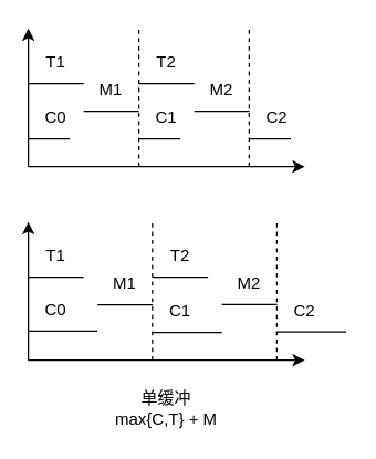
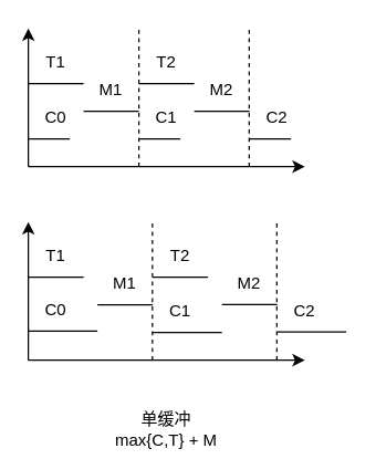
  <mxCell id="0" />
  <mxCell id="1" parent="0" />
  <mxCell id="2" value="" style="endArrow=classic;html=1;rounded=0;" edge="1" parent="1"><mxGeometry width="50" height="50" relative="1" as="geometry"><mxPoint x="20" y="120" as="sourcePoint" /><mxPoint x="220" y="120" as="targetPoint" /></mxGeometry></mxCell>
  <mxCell id="3" value="" style="endArrow=classic;html=1;rounded=0;" edge="1" parent="1"><mxGeometry width="50" height="50" relative="1" as="geometry"><mxPoint x="20" y="120" as="sourcePoint" /><mxPoint x="20" y="20" as="targetPoint" /></mxGeometry></mxCell>
  <mxCell id="4" value="" style="endArrow=none;html=1;rounded=0;" edge="1" parent="1"><mxGeometry width="50" height="50" relative="1" as="geometry"><mxPoint x="20" y="60" as="sourcePoint" /><mxPoint x="60" y="60" as="targetPoint" /></mxGeometry></mxCell>
  <mxCell id="5" value="" style="endArrow=none;html=1;rounded=0;" edge="1" parent="1"><mxGeometry width="50" height="50" relative="1" as="geometry"><mxPoint x="60" y="80" as="sourcePoint" /><mxPoint x="100" y="80" as="targetPoint" /></mxGeometry></mxCell>
  <mxCell id="6" value="" style="endArrow=none;html=1;rounded=0;" edge="1" parent="1"><mxGeometry width="50" height="50" relative="1" as="geometry"><mxPoint x="100" y="100" as="sourcePoint" /><mxPoint x="130" y="100" as="targetPoint" /></mxGeometry></mxCell>
  <mxCell id="7" value="T1" style="text;html=1;strokeColor=none;fillColor=none;align=center;verticalAlign=middle;whiteSpace=wrap;rounded=0;" vertex="1" parent="1"><mxGeometry x="20" y="30" width="40" height="30" as="geometry" /></mxCell>
  <mxCell id="8" value="M1" style="text;html=1;strokeColor=none;fillColor=none;align=center;verticalAlign=middle;whiteSpace=wrap;rounded=0;" vertex="1" parent="1"><mxGeometry x="60" y="50" width="40" height="30" as="geometry" /></mxCell>
  <mxCell id="9" value="C1" style="text;html=1;strokeColor=none;fillColor=none;align=center;verticalAlign=middle;whiteSpace=wrap;rounded=0;" vertex="1" parent="1"><mxGeometry x="100" y="70" width="40" height="30" as="geometry" /></mxCell>
  <mxCell id="10" value="" style="endArrow=none;html=1;rounded=0;" edge="1" parent="1"><mxGeometry width="50" height="50" relative="1" as="geometry"><mxPoint x="100" y="60" as="sourcePoint" /><mxPoint x="140" y="60" as="targetPoint" /></mxGeometry></mxCell>
  <mxCell id="11" value="" style="endArrow=none;html=1;rounded=0;" edge="1" parent="1"><mxGeometry width="50" height="50" relative="1" as="geometry"><mxPoint x="140" y="80" as="sourcePoint" /><mxPoint x="180" y="80" as="targetPoint" /></mxGeometry></mxCell>
  <mxCell id="12" value="" style="endArrow=none;html=1;rounded=0;" edge="1" parent="1"><mxGeometry width="50" height="50" relative="1" as="geometry"><mxPoint x="180" y="100" as="sourcePoint" /><mxPoint x="210" y="100" as="targetPoint" /></mxGeometry></mxCell>
  <mxCell id="13" value="T2" style="text;html=1;strokeColor=none;fillColor=none;align=center;verticalAlign=middle;whiteSpace=wrap;rounded=0;" vertex="1" parent="1"><mxGeometry x="100" y="30" width="40" height="30" as="geometry" /></mxCell>
  <mxCell id="14" value="M2" style="text;html=1;strokeColor=none;fillColor=none;align=center;verticalAlign=middle;whiteSpace=wrap;rounded=0;" vertex="1" parent="1"><mxGeometry x="140" y="50" width="40" height="30" as="geometry" /></mxCell>
  <mxCell id="15" value="C2" style="text;html=1;strokeColor=none;fillColor=none;align=center;verticalAlign=middle;whiteSpace=wrap;rounded=0;" vertex="1" parent="1"><mxGeometry x="180" y="70" width="40" height="30" as="geometry" /></mxCell>
  <mxCell id="16" value="" style="endArrow=none;dashed=1;html=1;rounded=0;" edge="1" parent="1"><mxGeometry width="50" height="50" relative="1" as="geometry"><mxPoint x="100" y="120" as="sourcePoint" /><mxPoint x="100" y="20" as="targetPoint" /></mxGeometry></mxCell>
  <mxCell id="17" value="" style="endArrow=none;dashed=1;html=1;rounded=0;" edge="1" parent="1"><mxGeometry width="50" height="50" relative="1" as="geometry"><mxPoint x="179.77" y="120" as="sourcePoint" /><mxPoint x="179.77" y="20" as="targetPoint" /></mxGeometry></mxCell>
  <mxCell id="18" value="" style="endArrow=classic;html=1;rounded=0;" edge="1" parent="1"><mxGeometry width="50" height="50" relative="1" as="geometry"><mxPoint x="20" y="260" as="sourcePoint" /><mxPoint x="220" y="260" as="targetPoint" /></mxGeometry></mxCell>
  <mxCell id="19" value="" style="endArrow=classic;html=1;rounded=0;" edge="1" parent="1"><mxGeometry width="50" height="50" relative="1" as="geometry"><mxPoint x="20" y="260" as="sourcePoint" /><mxPoint x="20" y="160" as="targetPoint" /></mxGeometry></mxCell>
  <mxCell id="20" value="" style="endArrow=none;html=1;rounded=0;" edge="1" parent="1"><mxGeometry width="50" height="50" relative="1" as="geometry"><mxPoint x="20" y="200" as="sourcePoint" /><mxPoint x="60" y="200" as="targetPoint" /></mxGeometry></mxCell>
  <mxCell id="21" value="" style="endArrow=none;html=1;rounded=0;" edge="1" parent="1"><mxGeometry width="50" height="50" relative="1" as="geometry"><mxPoint x="70" y="220" as="sourcePoint" /><mxPoint x="110" y="220" as="targetPoint" /></mxGeometry></mxCell>
  <mxCell id="22" value="" style="endArrow=none;html=1;rounded=0;" edge="1" parent="1"><mxGeometry width="50" height="50" relative="1" as="geometry"><mxPoint x="110" y="240" as="sourcePoint" /><mxPoint x="160" y="240" as="targetPoint" /></mxGeometry></mxCell>
  <mxCell id="23" value="T1" style="text;html=1;strokeColor=none;fillColor=none;align=center;verticalAlign=middle;whiteSpace=wrap;rounded=0;" vertex="1" parent="1"><mxGeometry x="20" y="170" width="40" height="30" as="geometry" /></mxCell>
  <mxCell id="24" value="M1" style="text;html=1;strokeColor=none;fillColor=none;align=center;verticalAlign=middle;whiteSpace=wrap;rounded=0;" vertex="1" parent="1"><mxGeometry x="70" y="190" width="40" height="30" as="geometry" /></mxCell>
  <mxCell id="25" value="C1" style="text;html=1;strokeColor=none;fillColor=none;align=center;verticalAlign=middle;whiteSpace=wrap;rounded=0;" vertex="1" parent="1"><mxGeometry x="110" y="209.89" width="40" height="30" as="geometry" /></mxCell>
  <mxCell id="26" value="" style="endArrow=none;html=1;rounded=0;" edge="1" parent="1"><mxGeometry width="50" height="50" relative="1" as="geometry"><mxPoint x="110" y="200" as="sourcePoint" /><mxPoint x="150" y="200" as="targetPoint" /></mxGeometry></mxCell>
  <mxCell id="27" value="" style="endArrow=none;html=1;rounded=0;" edge="1" parent="1"><mxGeometry width="50" height="50" relative="1" as="geometry"><mxPoint x="160" y="219.89" as="sourcePoint" /><mxPoint x="200" y="219.89" as="targetPoint" /></mxGeometry></mxCell>
  <mxCell id="28" value="T2" style="text;html=1;strokeColor=none;fillColor=none;align=center;verticalAlign=middle;whiteSpace=wrap;rounded=0;" vertex="1" parent="1"><mxGeometry x="110" y="170" width="40" height="30" as="geometry" /></mxCell>
  <mxCell id="29" value="M2" style="text;html=1;strokeColor=none;fillColor=none;align=center;verticalAlign=middle;whiteSpace=wrap;rounded=0;" vertex="1" parent="1"><mxGeometry x="160" y="189.89" width="40" height="30" as="geometry" /></mxCell>
  <mxCell id="30" value="" style="endArrow=none;dashed=1;html=1;rounded=0;" edge="1" parent="1"><mxGeometry width="50" height="50" relative="1" as="geometry"><mxPoint x="109.76" y="260" as="sourcePoint" /><mxPoint x="109.76" y="160" as="targetPoint" /></mxGeometry></mxCell>
  <mxCell id="31" value="" style="endArrow=none;dashed=1;html=1;rounded=0;" edge="1" parent="1"><mxGeometry width="50" height="50" relative="1" as="geometry"><mxPoint x="199.77" y="260" as="sourcePoint" /><mxPoint x="199.77" y="160" as="targetPoint" /></mxGeometry></mxCell>
  <mxCell id="32" value="" style="endArrow=none;html=1;rounded=0;" edge="1" parent="1"><mxGeometry width="50" height="50" relative="1" as="geometry"><mxPoint x="200" y="239.66" as="sourcePoint" /><mxPoint x="250" y="239.66" as="targetPoint" /></mxGeometry></mxCell>
  <mxCell id="33" value="C2" style="text;html=1;strokeColor=none;fillColor=none;align=center;verticalAlign=middle;whiteSpace=wrap;rounded=0;" vertex="1" parent="1"><mxGeometry x="200" y="209.55" width="40" height="30" as="geometry" /></mxCell>
  <mxCell id="34" value="" style="endArrow=none;html=1;rounded=0;" edge="1" parent="1"><mxGeometry width="50" height="50" relative="1" as="geometry"><mxPoint x="20" y="239.07" as="sourcePoint" /><mxPoint x="70" y="239.07" as="targetPoint" /></mxGeometry></mxCell>
  <mxCell id="35" value="C0" style="text;html=1;strokeColor=none;fillColor=none;align=center;verticalAlign=middle;whiteSpace=wrap;rounded=0;" vertex="1" parent="1"><mxGeometry x="20" y="208.96" width="40" height="30" as="geometry" /></mxCell>
- <mxCell id="36" value="单缓冲&lt;br&gt;max{C,T} + M" style="text;html=1;strokeColor=none;fillColor=none;align=center;verticalAlign=middle;whiteSpace=wrap;rounded=0;" vertex="1" parent="1"><mxGeometry x="65" y="280" width="110" height="30" as="geometry" /></mxCell>
+ <mxCell id="36" value="单缓冲&lt;br&gt;max{C,T} + M" style="text;html=1;strokeColor=none;fillColor=none;align=center;verticalAlign=middle;whiteSpace=wrap;rounded=0;" vertex="1" parent="1"><mxGeometry x="65" y="295" width="110" height="30" as="geometry" /></mxCell>
  <mxCell id="37" value="" style="endArrow=none;html=1;rounded=0;" edge="1" parent="1"><mxGeometry width="50" height="50" relative="1" as="geometry"><mxPoint x="20" y="100" as="sourcePoint" /><mxPoint x="50" y="100" as="targetPoint" /></mxGeometry></mxCell>
  <mxCell id="38" value="C0" style="text;html=1;strokeColor=none;fillColor=none;align=center;verticalAlign=middle;whiteSpace=wrap;rounded=0;" vertex="1" parent="1"><mxGeometry x="20" y="70" width="40" height="30" as="geometry" /></mxCell>
